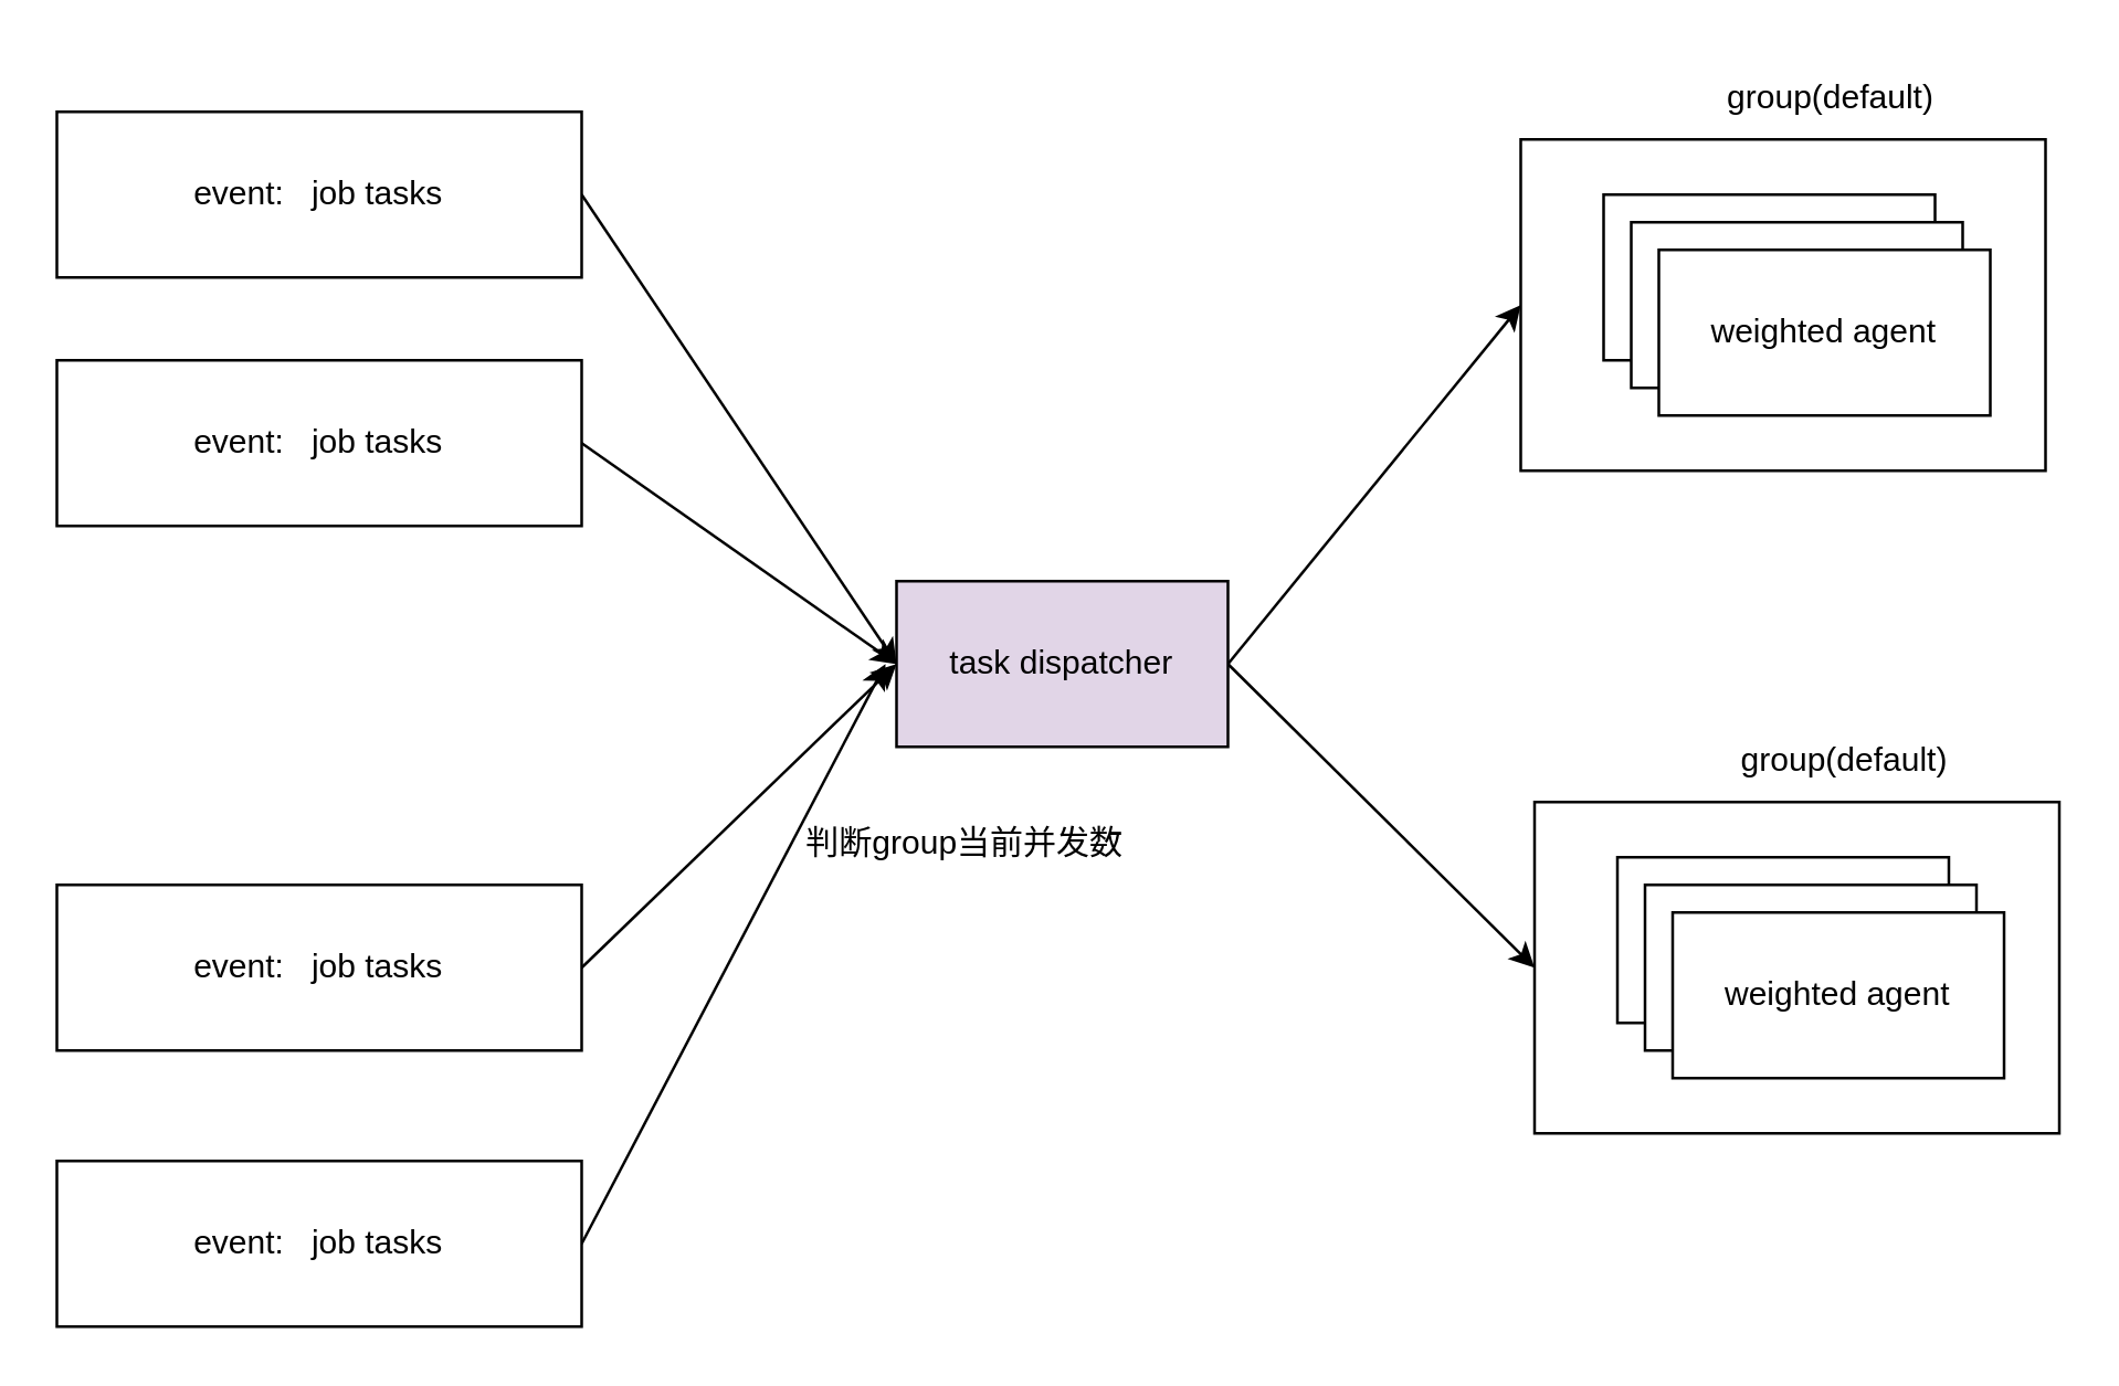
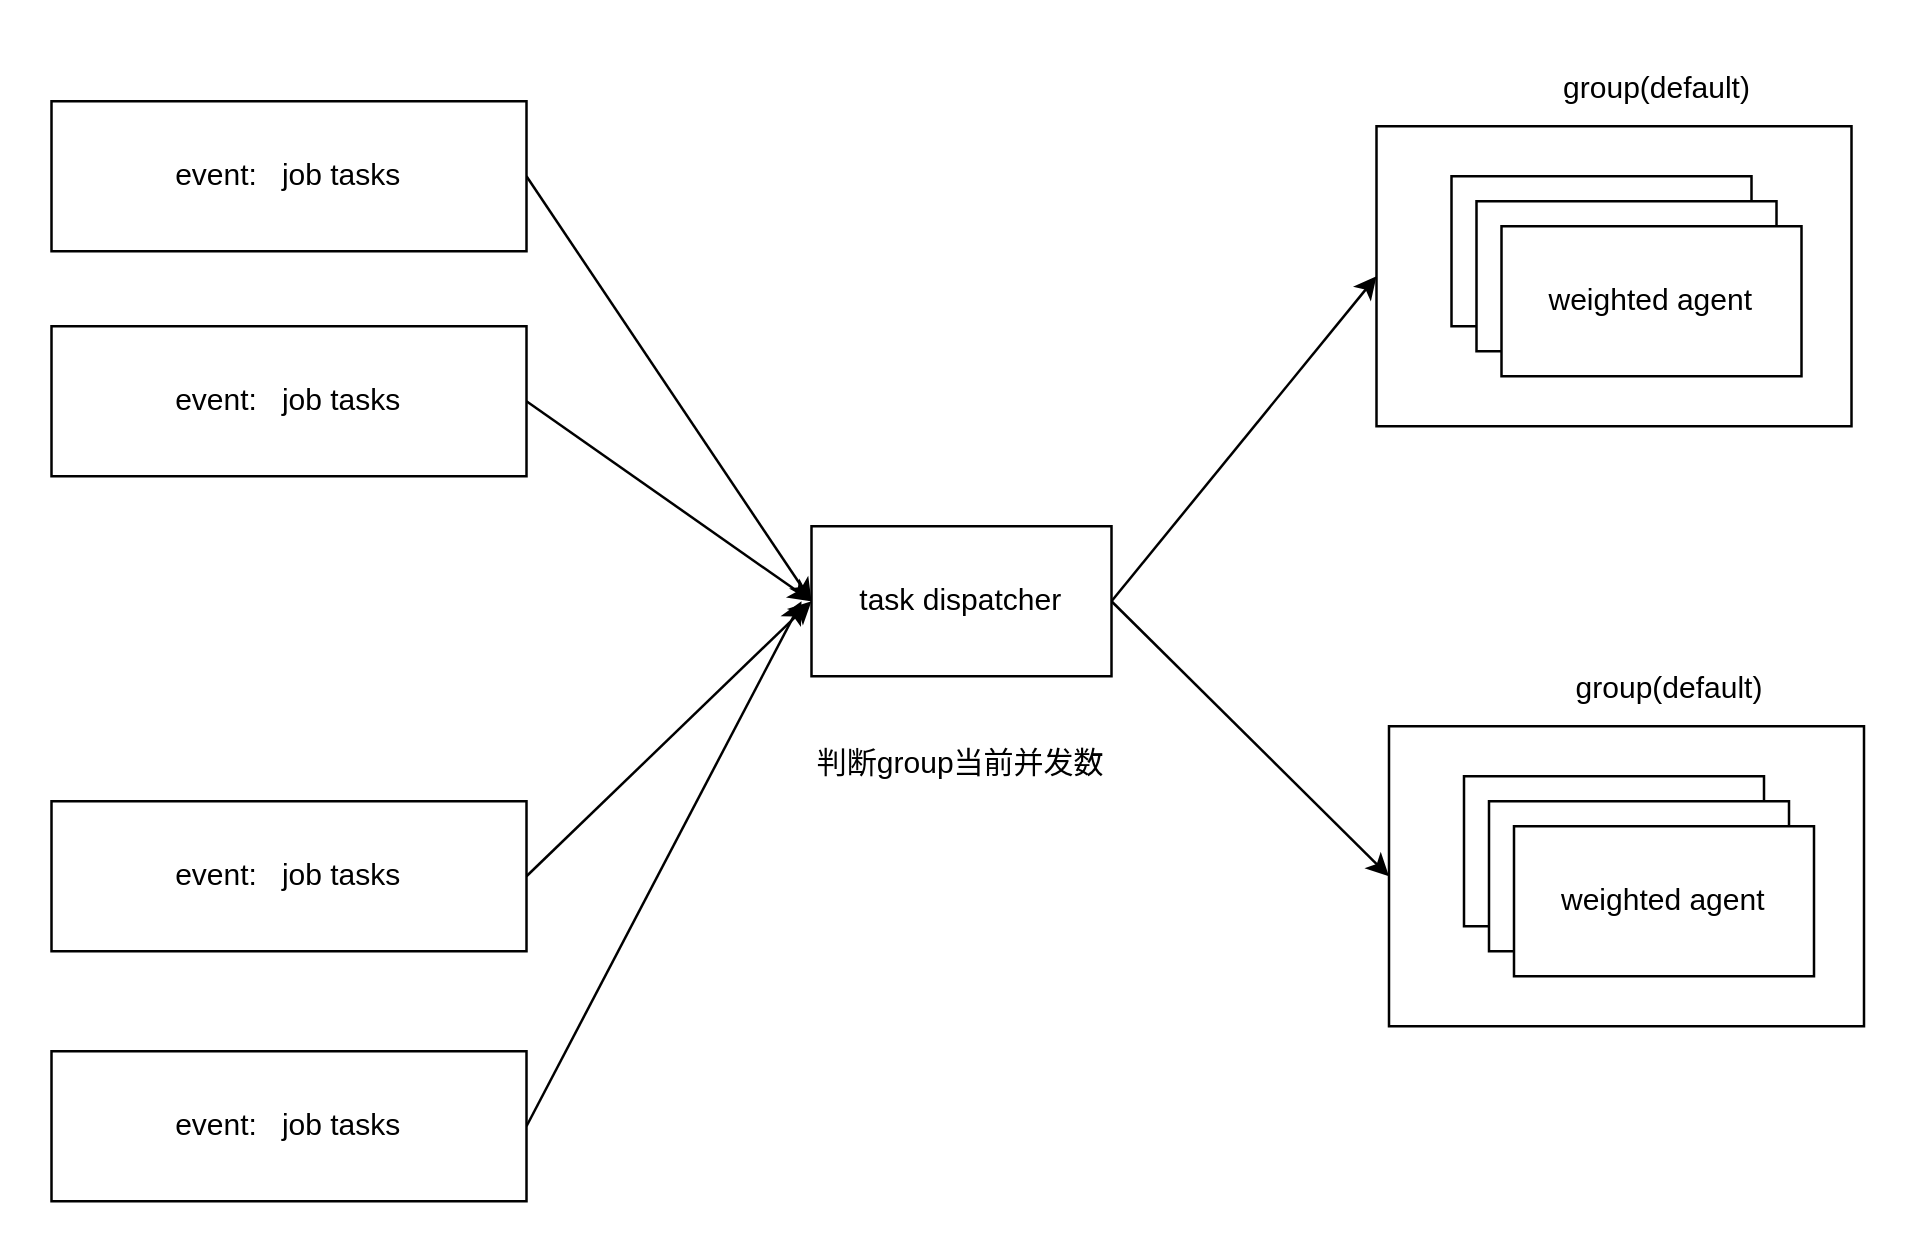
  <mxCell id="0" />
  <mxCell id="1" parent="0" />
  <mxCell id="2" value="" style="rounded=0;whiteSpace=wrap;html=1;" vertex="1" parent="1"><mxGeometry x="550" y="50" width="190" height="120" as="geometry" /></mxCell>
  <mxCell id="3" style="edgeStyle=none;html=1;exitX=1;exitY=0.5;exitDx=0;exitDy=0;entryX=0;entryY=0.5;entryDx=0;entryDy=0;" edge="1" parent="1" source="5" target="12"><mxGeometry relative="1" as="geometry" /></mxCell>
  <mxCell id="4" style="edgeStyle=none;html=1;exitX=1;exitY=0.5;exitDx=0;exitDy=0;entryX=0;entryY=0.5;entryDx=0;entryDy=0;" edge="1" parent="1" source="5" target="2"><mxGeometry relative="1" as="geometry" /></mxCell>
- <mxCell id="5" value="task dispatcher" style="rounded=0;whiteSpace=wrap;html=1;fillColor=#e1d5e7;" vertex="1" parent="1"><mxGeometry x="324" y="210" width="120" height="60" as="geometry" /></mxCell>
+ <mxCell id="5" value="task dispatcher" style="rounded=0;whiteSpace=wrap;html=1;" vertex="1" parent="1"><mxGeometry x="324" y="210" width="120" height="60" as="geometry" /></mxCell>
  <mxCell id="6" value="agent" style="rounded=0;whiteSpace=wrap;html=1;" vertex="1" parent="1"><mxGeometry x="580" y="70" width="120" height="60" as="geometry" /></mxCell>
  <mxCell id="7" value="agent" style="rounded=0;whiteSpace=wrap;html=1;" vertex="1" parent="1"><mxGeometry x="590" y="80" width="120" height="60" as="geometry" /></mxCell>
  <mxCell id="8" value="weighted agent" style="rounded=0;whiteSpace=wrap;html=1;" vertex="1" parent="1"><mxGeometry x="600" y="90" width="120" height="60" as="geometry" /></mxCell>
  <mxCell id="9" value="group(default)" style="text;html=1;strokeColor=none;fillColor=none;align=center;verticalAlign=middle;whiteSpace=wrap;rounded=0;" vertex="1" parent="1"><mxGeometry x="615" y="20" width="95" height="30" as="geometry" /></mxCell>
  <mxCell id="10" style="edgeStyle=none;html=1;exitX=1;exitY=0.5;exitDx=0;exitDy=0;entryX=0;entryY=0.5;entryDx=0;entryDy=0;" edge="1" parent="1" source="11" target="5"><mxGeometry relative="1" as="geometry" /></mxCell>
  <mxCell id="11" value="event:&amp;nbsp; &amp;nbsp;job tasks" style="rounded=0;whiteSpace=wrap;html=1;" vertex="1" parent="1"><mxGeometry x="20" y="40" width="190" height="60" as="geometry" /></mxCell>
  <mxCell id="12" value="" style="rounded=0;whiteSpace=wrap;html=1;" vertex="1" parent="1"><mxGeometry x="555" y="290" width="190" height="120" as="geometry" /></mxCell>
  <mxCell id="13" value="agent" style="rounded=0;whiteSpace=wrap;html=1;" vertex="1" parent="1"><mxGeometry x="585" y="310" width="120" height="60" as="geometry" /></mxCell>
  <mxCell id="14" value="agent" style="rounded=0;whiteSpace=wrap;html=1;" vertex="1" parent="1"><mxGeometry x="595" y="320" width="120" height="60" as="geometry" /></mxCell>
  <mxCell id="15" value="weighted agent" style="rounded=0;whiteSpace=wrap;html=1;" vertex="1" parent="1"><mxGeometry x="605" y="330" width="120" height="60" as="geometry" /></mxCell>
  <mxCell id="16" value="group(default)" style="text;html=1;strokeColor=none;fillColor=none;align=center;verticalAlign=middle;whiteSpace=wrap;rounded=0;" vertex="1" parent="1"><mxGeometry x="620" y="260" width="95" height="30" as="geometry" /></mxCell>
  <mxCell id="17" style="edgeStyle=none;html=1;exitX=1;exitY=0.5;exitDx=0;exitDy=0;entryX=0;entryY=0.5;entryDx=0;entryDy=0;" edge="1" parent="1" source="18" target="5"><mxGeometry relative="1" as="geometry" /></mxCell>
  <mxCell id="18" value="event:&amp;nbsp; &amp;nbsp;job tasks" style="rounded=0;whiteSpace=wrap;html=1;" vertex="1" parent="1"><mxGeometry x="20" y="130" width="190" height="60" as="geometry" /></mxCell>
  <mxCell id="19" style="edgeStyle=none;html=1;exitX=1;exitY=0.5;exitDx=0;exitDy=0;entryX=0;entryY=0.5;entryDx=0;entryDy=0;" edge="1" parent="1" source="20" target="5"><mxGeometry relative="1" as="geometry" /></mxCell>
  <mxCell id="20" value="event:&amp;nbsp; &amp;nbsp;job tasks" style="rounded=0;whiteSpace=wrap;html=1;" vertex="1" parent="1"><mxGeometry x="20" y="320" width="190" height="60" as="geometry" /></mxCell>
  <mxCell id="21" style="edgeStyle=none;html=1;exitX=1;exitY=0.5;exitDx=0;exitDy=0;" edge="1" parent="1" source="22"><mxGeometry relative="1" as="geometry"><mxPoint x="320" y="240" as="targetPoint" /></mxGeometry></mxCell>
  <mxCell id="22" value="event:&amp;nbsp; &amp;nbsp;job tasks" style="rounded=0;whiteSpace=wrap;html=1;" vertex="1" parent="1"><mxGeometry x="20" y="420" width="190" height="60" as="geometry" /></mxCell>
- <mxCell id="23" value="判断group当前并发数" style="text;html=1;strokeColor=none;fillColor=none;align=center;verticalAlign=middle;whiteSpace=wrap;rounded=0;" vertex="1" parent="1"><mxGeometry x="288.5" y="290" width="120" height="30" as="geometry" /></mxCell>
+ <mxCell id="23" value="判断group当前并发数" style="text;html=1;strokeColor=none;fillColor=none;align=center;verticalAlign=middle;whiteSpace=wrap;rounded=0;" vertex="1" parent="1"><mxGeometry x="323.5" y="290" width="120" height="30" as="geometry" /></mxCell>
